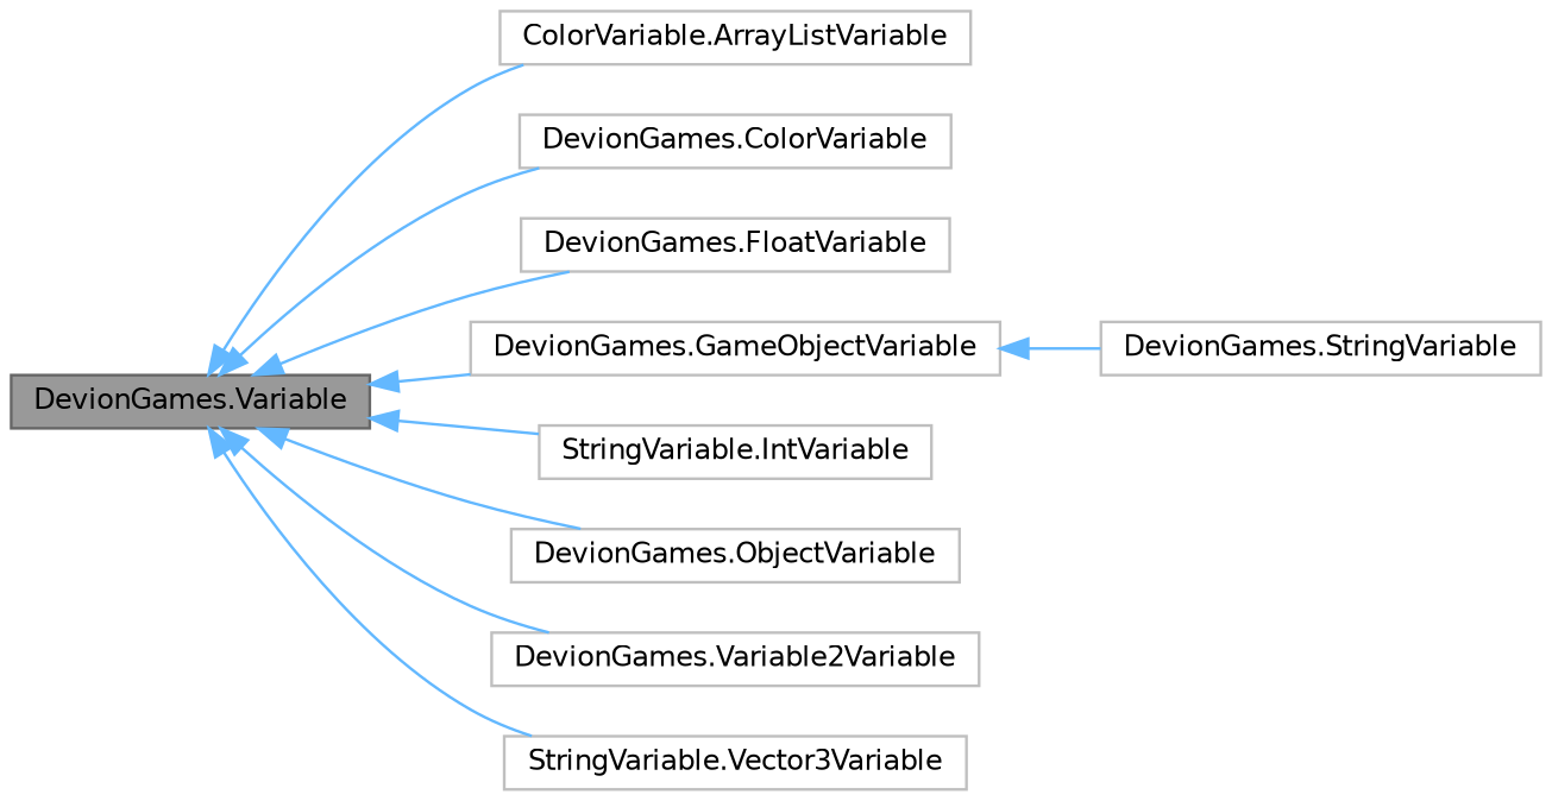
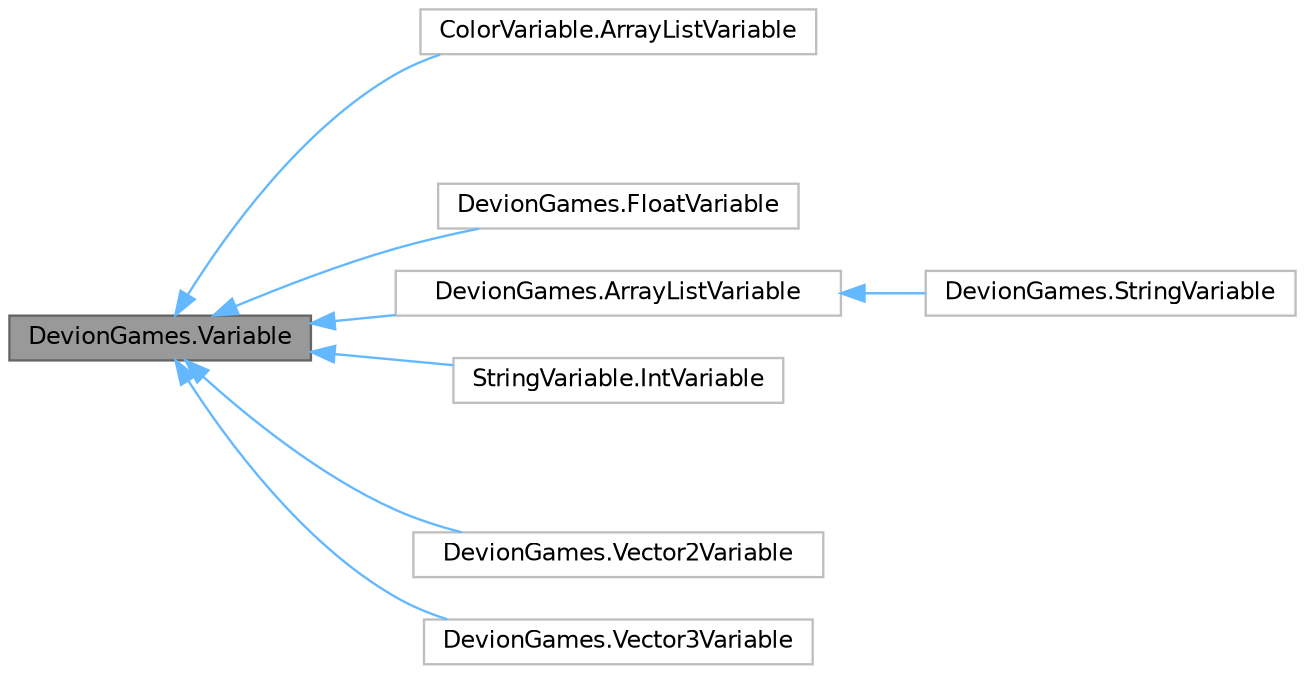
  digraph {
    rankdir=LR
    node [color=grey75 fillcolor=white fontname=Helvetica fontsize=10 shape=box style=filled]
    edge [color=steelblue1 dir=back fontname=Helvetica fontsize=10 labelfontname=Helvetica labelfontsize=10 style=solid]
    n1 [color=gray40 fillcolor=grey60 fontcolor=black height=0.2 label="DevionGames.Variable" width=0.4]
    n2 [height=0.2 label="ColorVariable.ArrayListVariable" width=0.4]
-   n3 [height=0.2 label="DevionGames.ColorVariable" width=0.4]
    n4 [height=0.2 label="DevionGames.FloatVariable" width=0.4]
-   n5 [height=0.2 label="DevionGames.GameObjectVariable" width=0.4]
+   n5 [height=0.2 label="DevionGames.ArrayListVariable" width=0.4]
    n6 [height=0.2 label="StringVariable.IntVariable" width=0.4]
-   n7 [height=0.2 label="DevionGames.ObjectVariable" width=0.4]
-   n8 [height=0.2 label="DevionGames.Variable2Variable" width=0.4]
-   n9 [height=0.2 label="StringVariable.Vector3Variable" width=0.4]
+   n8 [height=0.2 label="DevionGames.Vector2Variable" width=0.4]
+   n9 [height=0.2 label="DevionGames.Vector3Variable" width=0.4]
    n10 [height=0.2 label="DevionGames.StringVariable" width=0.4]
    n1 -> n2
-   n1 -> n3
    n1 -> n4
    n1 -> n5
    n1 -> n6
-   n1 -> n7
    n1 -> n8
    n1 -> n9
    n5 -> n10
  }
